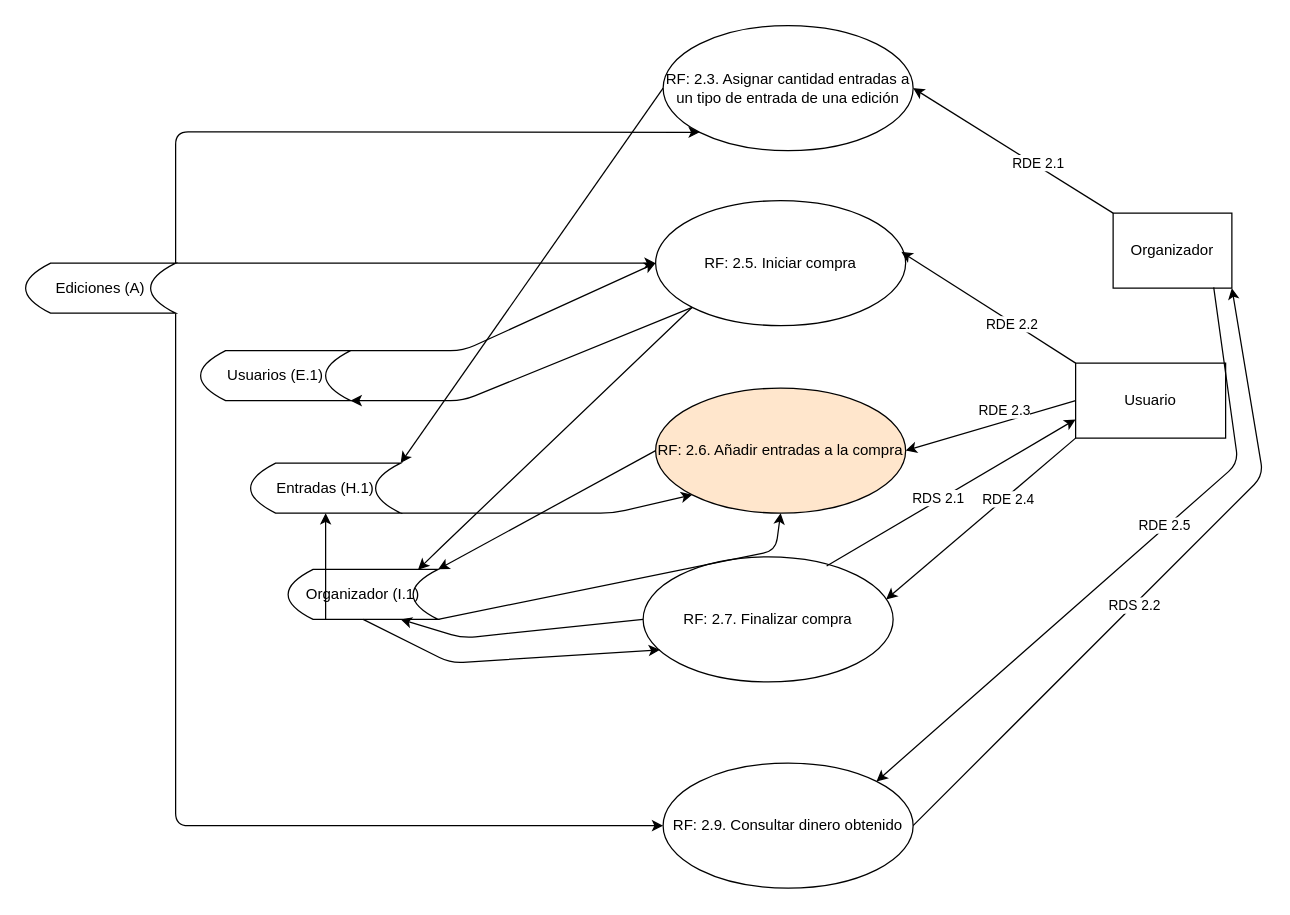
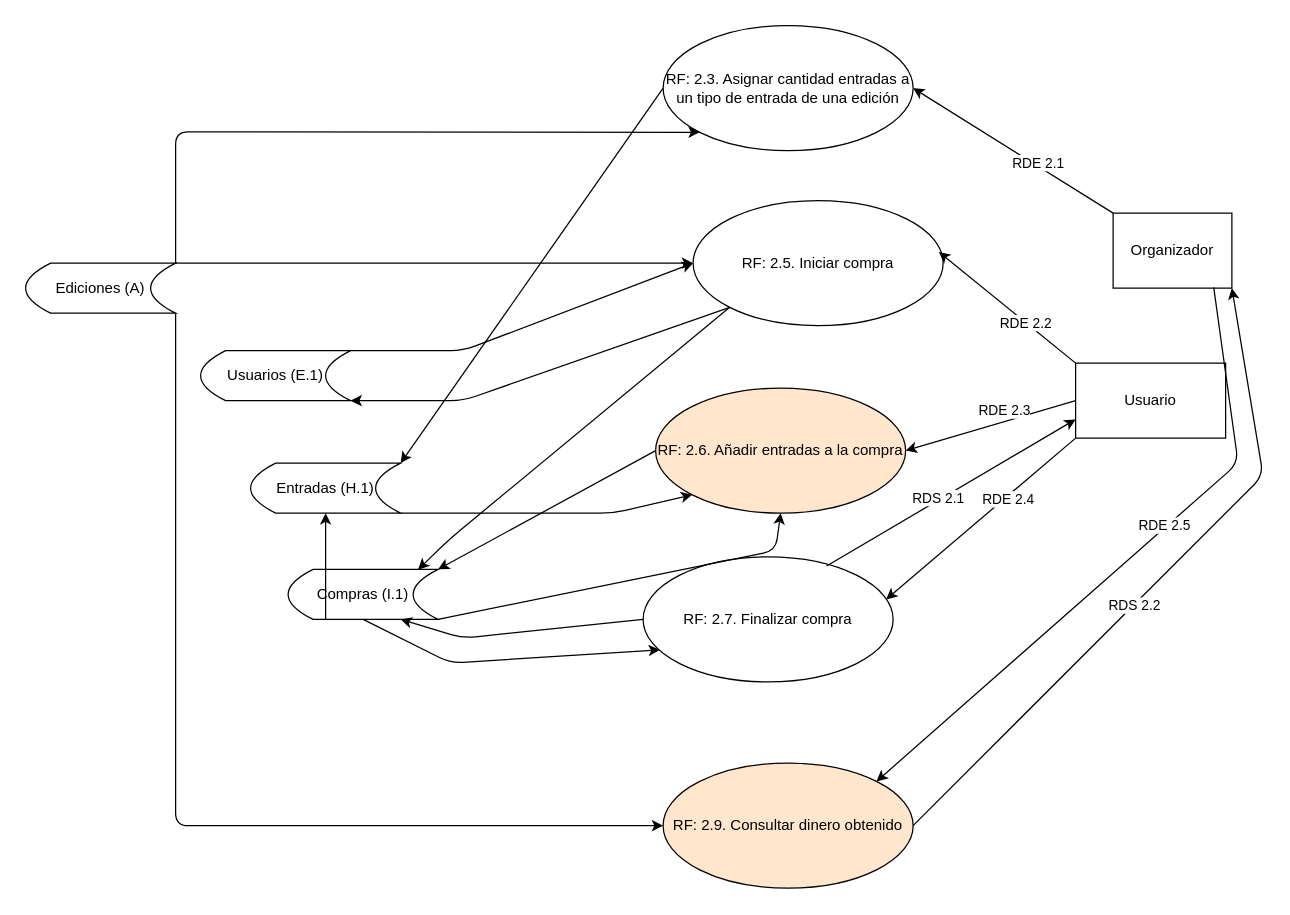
  <mxCell id="0" />
  <mxCell id="1" parent="0" />
  <mxCell id="2" value="RF: 2.3. Asignar cantidad entradas a un tipo de entrada de una edición" style="ellipse;whiteSpace=wrap;html=1;" parent="1" vertex="1"><mxGeometry x="530" y="20" width="200" height="100" as="geometry" /></mxCell>
- <mxCell id="3" value="RF: 2.5. Iniciar compra" style="ellipse;whiteSpace=wrap;html=1;" parent="1" vertex="1"><mxGeometry x="524" y="160" width="200" height="100" as="geometry" /></mxCell>
+ <mxCell id="3" value="RF: 2.5. Iniciar compra" style="ellipse;whiteSpace=wrap;html=1;" parent="1" vertex="1"><mxGeometry x="554" y="160" width="200" height="100" as="geometry" /></mxCell>
  <mxCell id="4" value="RF: 2.6. Añadir entradas a la compra" style="ellipse;whiteSpace=wrap;html=1;fillColor=#ffe6cc;" parent="1" vertex="1"><mxGeometry x="524" y="310" width="200" height="100" as="geometry" /></mxCell>
  <mxCell id="5" value="RF: 2.7. Finalizar compra" style="ellipse;whiteSpace=wrap;html=1;" parent="1" vertex="1"><mxGeometry x="514" y="445" width="200" height="100" as="geometry" /></mxCell>
  <mxCell id="6" value="Ediciones (A)" style="shape=dataStorage;whiteSpace=wrap;html=1;fixedSize=1;" parent="1" vertex="1"><mxGeometry x="20" y="210" width="120" height="40" as="geometry" /></mxCell>
  <mxCell id="7" value="Usuarios (E.1)" style="shape=dataStorage;whiteSpace=wrap;html=1;fixedSize=1;" parent="1" vertex="1"><mxGeometry x="160" y="280" width="120" height="40" as="geometry" /></mxCell>
  <mxCell id="8" value="Entradas (H.1)" style="shape=dataStorage;whiteSpace=wrap;html=1;fixedSize=1;" parent="1" vertex="1"><mxGeometry x="200" y="370" width="120" height="40" as="geometry" /></mxCell>
  <mxCell id="9" value="Usuario" style="rounded=0;whiteSpace=wrap;html=1;" parent="1" vertex="1"><mxGeometry x="860" y="290" width="120" height="60" as="geometry" /></mxCell>
  <mxCell id="10" value="Organizador" style="rounded=0;whiteSpace=wrap;html=1;" parent="1" vertex="1"><mxGeometry x="890" y="170" width="95" height="60" as="geometry" /></mxCell>
- <mxCell id="11" value="RF: 2.9. Consultar dinero obtenido" style="ellipse;whiteSpace=wrap;html=1;" parent="1" vertex="1"><mxGeometry x="530" y="610" width="200" height="100" as="geometry" /></mxCell>
+ <mxCell id="11" value="RF: 2.9. Consultar dinero obtenido" style="ellipse;whiteSpace=wrap;html=1;fillColor=#ffe6cc;" parent="1" vertex="1"><mxGeometry x="530" y="610" width="200" height="100" as="geometry" /></mxCell>
  <mxCell id="12" value="" style="endArrow=classic;html=1;entryX=1;entryY=0.5;entryDx=0;entryDy=0;exitX=0;exitY=0;exitDx=0;exitDy=0;" parent="1" source="10" target="2" edge="1"><mxGeometry width="50" height="50" relative="1" as="geometry"><mxPoint x="600" y="380" as="sourcePoint" /><mxPoint x="650" y="330" as="targetPoint" /></mxGeometry></mxCell>
  <mxCell id="13" value="RDE 2.1" style="edgeLabel;html=1;align=center;verticalAlign=middle;resizable=0;points=[];" parent="12" vertex="1" connectable="0"><mxGeometry x="-0.264" y="1" relative="1" as="geometry"><mxPoint x="-0.96" y="-4.28" as="offset" /></mxGeometry></mxCell>
  <mxCell id="14" value="" style="endArrow=classic;html=1;entryX=0.983;entryY=0.41;entryDx=0;entryDy=0;exitX=0;exitY=0;exitDx=0;exitDy=0;entryPerimeter=0;" parent="1" source="9" target="3" edge="1"><mxGeometry width="50" height="50" relative="1" as="geometry"><mxPoint x="830" y="350" as="sourcePoint" /><mxPoint x="740" y="80" as="targetPoint" /></mxGeometry></mxCell>
  <mxCell id="15" value="RDE 2.2" style="edgeLabel;html=1;align=center;verticalAlign=middle;resizable=0;points=[];" parent="14" vertex="1" connectable="0"><mxGeometry x="-0.264" y="1" relative="1" as="geometry"><mxPoint as="offset" /></mxGeometry></mxCell>
  <mxCell id="16" value="" style="endArrow=classic;html=1;entryX=1;entryY=0.5;entryDx=0;entryDy=0;exitX=0;exitY=0.5;exitDx=0;exitDy=0;" parent="1" source="9" target="4" edge="1"><mxGeometry width="50" height="50" relative="1" as="geometry"><mxPoint x="830" y="350" as="sourcePoint" /><mxPoint x="740" y="80" as="targetPoint" /><Array as="points" /></mxGeometry></mxCell>
  <mxCell id="17" value="RDE 2.3" style="edgeLabel;html=1;align=center;verticalAlign=middle;resizable=0;points=[];" parent="16" vertex="1" connectable="0"><mxGeometry x="-0.264" y="1" relative="1" as="geometry"><mxPoint x="-8.11" y="-7.86" as="offset" /></mxGeometry></mxCell>
  <mxCell id="18" value="" style="endArrow=classic;html=1;entryX=0.972;entryY=0.34;entryDx=0;entryDy=0;exitX=0;exitY=1;exitDx=0;exitDy=0;entryPerimeter=0;" parent="1" source="9" target="5" edge="1"><mxGeometry width="50" height="50" relative="1" as="geometry"><mxPoint x="830" y="365" as="sourcePoint" /><mxPoint x="734" y="370" as="targetPoint" /></mxGeometry></mxCell>
  <mxCell id="19" value="RDE 2.4" style="edgeLabel;html=1;align=center;verticalAlign=middle;resizable=0;points=[];" parent="18" vertex="1" connectable="0"><mxGeometry x="-0.264" y="1" relative="1" as="geometry"><mxPoint as="offset" /></mxGeometry></mxCell>
  <mxCell id="20" value="" style="endArrow=classic;html=1;entryX=1;entryY=0;entryDx=0;entryDy=0;exitX=0.847;exitY=0.991;exitDx=0;exitDy=0;exitPerimeter=0;" parent="1" source="10" target="11" edge="1"><mxGeometry width="50" height="50" relative="1" as="geometry"><mxPoint x="600" y="380" as="sourcePoint" /><mxPoint x="650" y="330" as="targetPoint" /><Array as="points"><mxPoint x="990" y="370" /></Array></mxGeometry></mxCell>
  <mxCell id="21" value="RDE 2.5" style="edgeLabel;html=1;align=center;verticalAlign=middle;resizable=0;points=[];" parent="20" vertex="1" connectable="0"><mxGeometry x="-0.171" y="-2" relative="1" as="geometry"><mxPoint as="offset" /></mxGeometry></mxCell>
  <mxCell id="22" value="" style="endArrow=classic;html=1;exitX=0.734;exitY=0.073;exitDx=0;exitDy=0;exitPerimeter=0;entryX=0;entryY=0.75;entryDx=0;entryDy=0;" parent="1" source="5" target="9" edge="1"><mxGeometry width="50" height="50" relative="1" as="geometry"><mxPoint x="600" y="380" as="sourcePoint" /><mxPoint x="650" y="330" as="targetPoint" /></mxGeometry></mxCell>
  <mxCell id="23" value="RDS 2.1" style="edgeLabel;html=1;align=center;verticalAlign=middle;resizable=0;points=[];" parent="22" vertex="1" connectable="0"><mxGeometry x="-0.104" y="2" relative="1" as="geometry"><mxPoint as="offset" /></mxGeometry></mxCell>
  <mxCell id="24" value="" style="endArrow=classic;html=1;exitX=1;exitY=0.5;exitDx=0;exitDy=0;entryX=1;entryY=1;entryDx=0;entryDy=0;" parent="1" source="11" target="10" edge="1"><mxGeometry width="50" height="50" relative="1" as="geometry"><mxPoint x="600" y="380" as="sourcePoint" /><mxPoint x="650" y="330" as="targetPoint" /><Array as="points"><mxPoint x="1010" y="380" /></Array></mxGeometry></mxCell>
  <mxCell id="25" value="RDS 2.2" style="edgeLabel;html=1;align=center;verticalAlign=middle;resizable=0;points=[];" parent="24" vertex="1" connectable="0"><mxGeometry x="-0.092" relative="1" as="geometry"><mxPoint as="offset" /></mxGeometry></mxCell>
  <mxCell id="26" value="" style="endArrow=classic;html=1;exitX=0;exitY=0.5;exitDx=0;exitDy=0;entryX=1;entryY=0;entryDx=0;entryDy=0;" parent="1" source="2" target="8" edge="1"><mxGeometry width="50" height="50" relative="1" as="geometry"><mxPoint x="600" y="380" as="sourcePoint" /><mxPoint x="390" y="200" as="targetPoint" /></mxGeometry></mxCell>
- <mxCell id="27" value="Organizador (I.1)" style="shape=dataStorage;whiteSpace=wrap;html=1;fixedSize=1;" parent="1" vertex="1"><mxGeometry x="230" y="455" width="120" height="40" as="geometry" /></mxCell>
+ <mxCell id="27" value="Compras (I.1)" style="shape=dataStorage;whiteSpace=wrap;html=1;fixedSize=1;" parent="1" vertex="1"><mxGeometry x="230" y="455" width="120" height="40" as="geometry" /></mxCell>
  <mxCell id="28" value="" style="endArrow=classic;html=1;exitX=0;exitY=1;exitDx=0;exitDy=0;entryX=0.866;entryY=0.006;entryDx=0;entryDy=0;entryPerimeter=0;" parent="1" source="3" target="27" edge="1"><mxGeometry width="50" height="50" relative="1" as="geometry"><mxPoint x="540" y="80" as="sourcePoint" /><mxPoint x="360" y="390" as="targetPoint" /><Array as="points"><mxPoint x="360" y="430" /></Array></mxGeometry></mxCell>
  <mxCell id="29" value="" style="endArrow=classic;html=1;exitX=0;exitY=0.5;exitDx=0;exitDy=0;entryX=1;entryY=0;entryDx=0;entryDy=0;" parent="1" source="4" target="27" edge="1"><mxGeometry width="50" height="50" relative="1" as="geometry"><mxPoint x="600" y="380" as="sourcePoint" /><mxPoint x="350" y="535" as="targetPoint" /></mxGeometry></mxCell>
  <mxCell id="30" value="" style="endArrow=classic;html=1;entryX=0.5;entryY=1;entryDx=0;entryDy=0;exitX=1;exitY=1;exitDx=0;exitDy=0;" parent="1" source="27" target="4" edge="1"><mxGeometry width="50" height="50" relative="1" as="geometry"><mxPoint x="329" y="470" as="sourcePoint" /><mxPoint x="650" y="330" as="targetPoint" /><Array as="points"><mxPoint x="620" y="440" /></Array></mxGeometry></mxCell>
  <mxCell id="31" value="" style="endArrow=classic;html=1;exitX=0;exitY=0.5;exitDx=0;exitDy=0;entryX=0.75;entryY=1;entryDx=0;entryDy=0;" parent="1" source="5" target="27" edge="1"><mxGeometry width="50" height="50" relative="1" as="geometry"><mxPoint x="534" y="370" as="sourcePoint" /><mxPoint x="390" y="570" as="targetPoint" /><Array as="points"><mxPoint x="370" y="510" /></Array></mxGeometry></mxCell>
  <mxCell id="32" value="" style="endArrow=classic;html=1;exitX=0.5;exitY=1;exitDx=0;exitDy=0;entryX=0.067;entryY=0.744;entryDx=0;entryDy=0;entryPerimeter=0;" parent="1" source="27" target="5" edge="1"><mxGeometry width="50" height="50" relative="1" as="geometry"><mxPoint x="534" y="515" as="sourcePoint" /><mxPoint x="360" y="565" as="targetPoint" /><Array as="points"><mxPoint x="360" y="530" /></Array></mxGeometry></mxCell>
  <mxCell id="33" value="" style="endArrow=classic;html=1;exitX=1;exitY=1;exitDx=0;exitDy=0;entryX=0;entryY=0.5;entryDx=0;entryDy=0;" parent="1" source="6" target="11" edge="1"><mxGeometry width="50" height="50" relative="1" as="geometry"><mxPoint x="600" y="380" as="sourcePoint" /><mxPoint x="650" y="330" as="targetPoint" /><Array as="points"><mxPoint x="140" y="660" /></Array></mxGeometry></mxCell>
  <mxCell id="34" value="" style="endArrow=classic;html=1;exitX=0.25;exitY=1;exitDx=0;exitDy=0;" parent="1" source="27" target="8" edge="1"><mxGeometry width="50" height="50" relative="1" as="geometry"><mxPoint x="430" y="620" as="sourcePoint" /><mxPoint x="650" y="330" as="targetPoint" /></mxGeometry></mxCell>
  <mxCell id="35" value="" style="endArrow=classic;html=1;exitX=1;exitY=0;exitDx=0;exitDy=0;entryX=0;entryY=1;entryDx=0;entryDy=0;" parent="1" source="6" target="2" edge="1"><mxGeometry width="50" height="50" relative="1" as="geometry"><mxPoint x="600" y="430" as="sourcePoint" /><mxPoint x="650" y="380" as="targetPoint" /><Array as="points"><mxPoint x="140" y="105" /></Array></mxGeometry></mxCell>
  <mxCell id="36" value="" style="endArrow=classic;html=1;exitX=0;exitY=1;exitDx=0;exitDy=0;entryX=1;entryY=1;entryDx=0;entryDy=0;" parent="1" source="3" target="7" edge="1"><mxGeometry width="50" height="50" relative="1" as="geometry"><mxPoint x="600" y="430" as="sourcePoint" /><mxPoint x="340" y="270" as="targetPoint" /><Array as="points"><mxPoint x="370" y="320" /></Array></mxGeometry></mxCell>
  <mxCell id="37" value="" style="endArrow=classic;html=1;exitX=1;exitY=0;exitDx=0;exitDy=0;entryX=0;entryY=0.5;entryDx=0;entryDy=0;" parent="1" source="7" target="3" edge="1"><mxGeometry width="50" height="50" relative="1" as="geometry"><mxPoint x="600" y="380" as="sourcePoint" /><mxPoint x="650" y="330" as="targetPoint" /><Array as="points"><mxPoint x="370" y="280" /></Array></mxGeometry></mxCell>
  <mxCell id="38" value="" style="endArrow=classic;html=1;exitX=1;exitY=0;exitDx=0;exitDy=0;entryX=0;entryY=0.5;entryDx=0;entryDy=0;" edge="1" parent="1" source="6" target="3"><mxGeometry width="50" height="50" relative="1" as="geometry"><mxPoint x="600" y="380" as="sourcePoint" /><mxPoint x="650" y="330" as="targetPoint" /><Array as="points"><mxPoint x="180" y="210" /></Array></mxGeometry></mxCell>
  <mxCell id="39" value="" style="endArrow=classic;html=1;entryX=0;entryY=1;entryDx=0;entryDy=0;exitX=1;exitY=1;exitDx=0;exitDy=0;" edge="1" parent="1" source="8" target="4"><mxGeometry width="50" height="50" relative="1" as="geometry"><mxPoint x="350" y="420" as="sourcePoint" /><mxPoint x="400" y="370" as="targetPoint" /><Array as="points"><mxPoint x="360" y="410" /><mxPoint x="490" y="410" /></Array></mxGeometry></mxCell>
